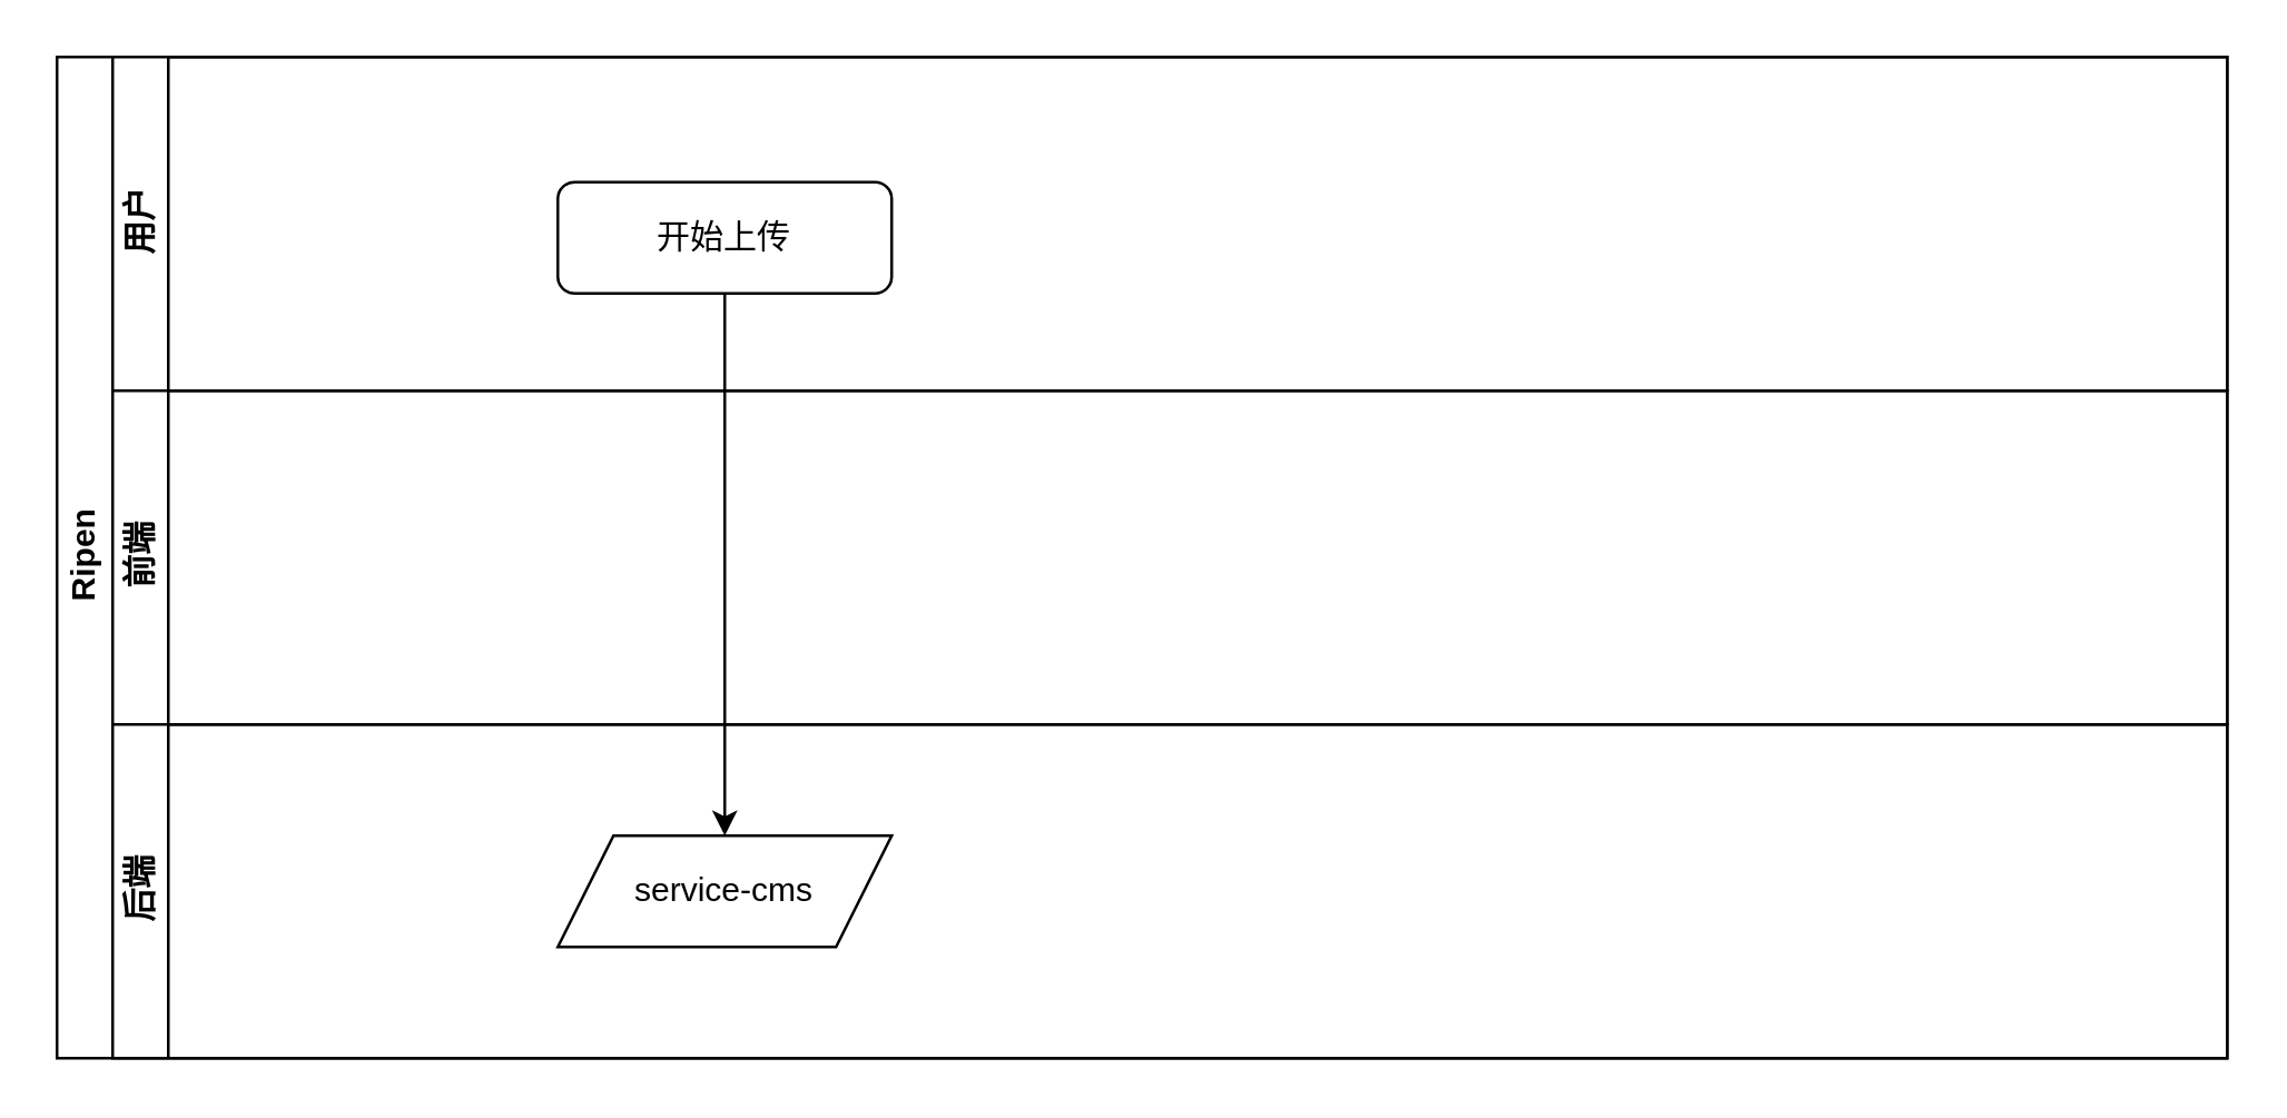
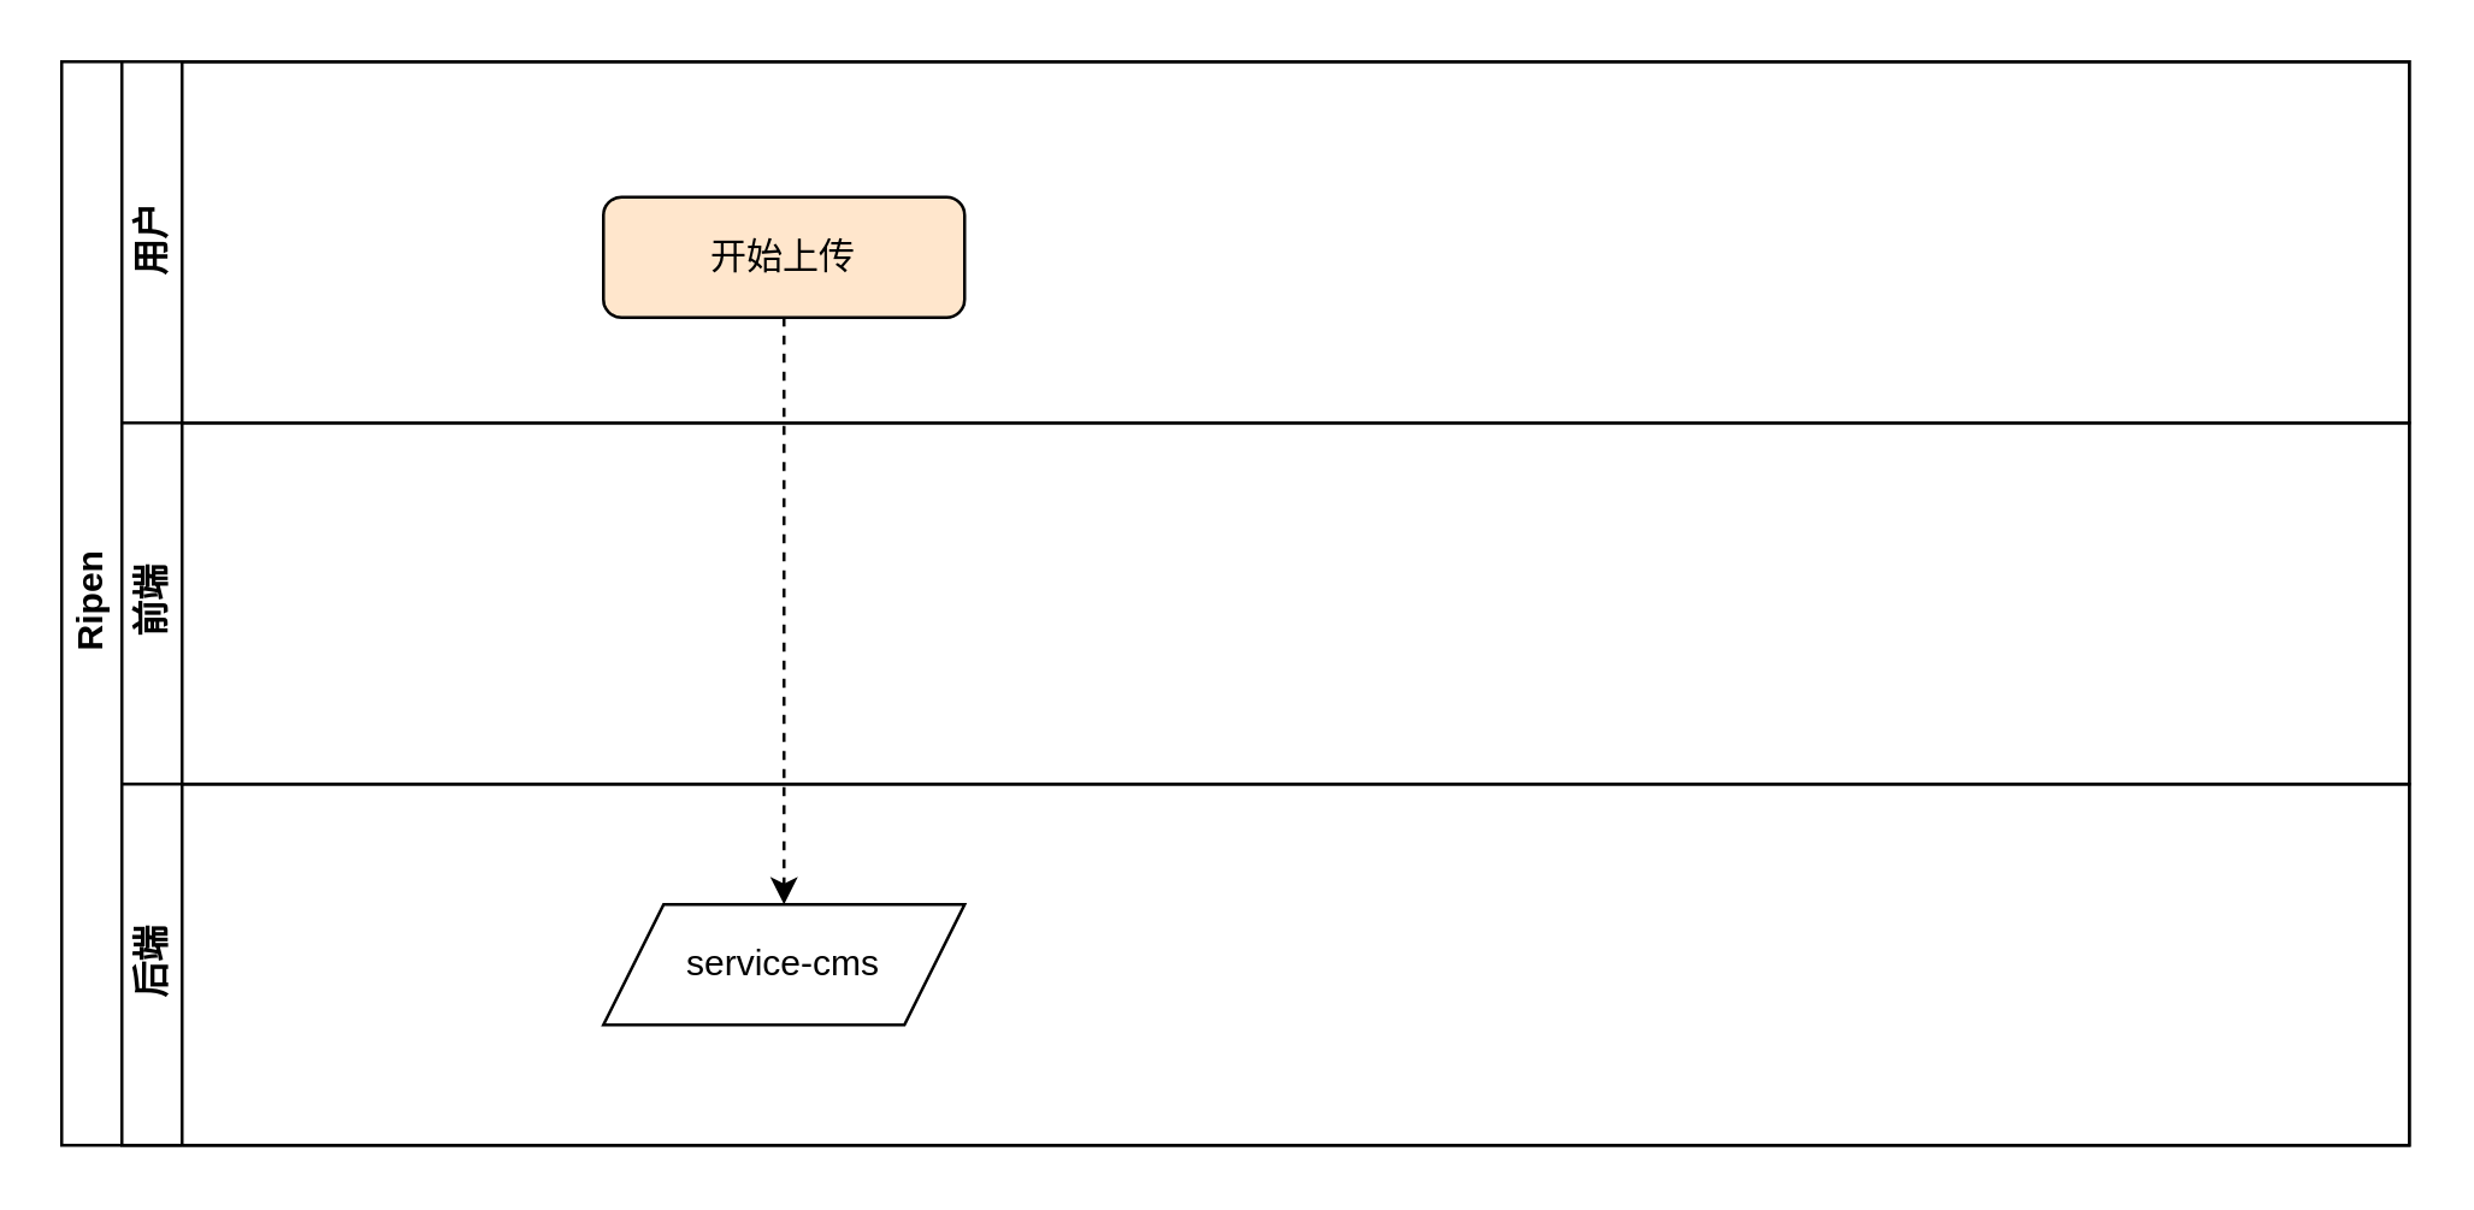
  <mxCell id="0" />
  <mxCell id="1" parent="0" />
  <mxCell id="2" value="Ripen" style="swimlane;html=1;childLayout=stackLayout;resizeParent=1;resizeParentMax=0;horizontal=0;startSize=20;horizontalStack=0;" parent="1" vertex="1"><mxGeometry x="20" y="20" width="780" height="360" as="geometry" /></mxCell>
  <mxCell id="3" value="用户" style="swimlane;html=1;startSize=20;horizontal=0;" parent="2" vertex="1"><mxGeometry x="20" width="760" height="120" as="geometry" /></mxCell>
- <mxCell id="4" value="开始上传" style="rounded=1;whiteSpace=wrap;html=1;" vertex="1" parent="3"><mxGeometry x="160" y="45" width="120" height="40" as="geometry" /></mxCell>
+ <mxCell id="4" value="开始上传" style="rounded=1;whiteSpace=wrap;html=1;fillColor=#ffe6cc;" vertex="1" parent="3"><mxGeometry x="160" y="45" width="120" height="40" as="geometry" /></mxCell>
  <mxCell id="5" value="前端" style="swimlane;html=1;startSize=20;horizontal=0;" parent="2" vertex="1"><mxGeometry x="20" y="120" width="760" height="120" as="geometry" /></mxCell>
  <mxCell id="6" value="后端" style="swimlane;html=1;startSize=20;horizontal=0;" parent="2" vertex="1"><mxGeometry x="20" y="240" width="760" height="120" as="geometry" /></mxCell>
  <mxCell id="7" value="service-cms" style="shape=parallelogram;perimeter=parallelogramPerimeter;whiteSpace=wrap;html=1;fixedSize=1;" vertex="1" parent="6"><mxGeometry x="160" y="40" width="120" height="40" as="geometry" /></mxCell>
- <mxCell id="8" style="edgeStyle=orthogonalEdgeStyle;rounded=0;orthogonalLoop=1;jettySize=auto;html=1;exitX=0.5;exitY=1;exitDx=0;exitDy=0;entryX=0.5;entryY=0;entryDx=0;entryDy=0;" edge="1" parent="2" source="4" target="7"><mxGeometry relative="1" as="geometry" /></mxCell>
+ <mxCell id="8" style="edgeStyle=orthogonalEdgeStyle;rounded=0;orthogonalLoop=1;jettySize=auto;html=1;exitX=0.5;exitY=1;exitDx=0;exitDy=0;entryX=0.5;entryY=0;entryDx=0;entryDy=0;dashed=1;" edge="1" parent="2" source="4" target="7"><mxGeometry relative="1" as="geometry" /></mxCell>
